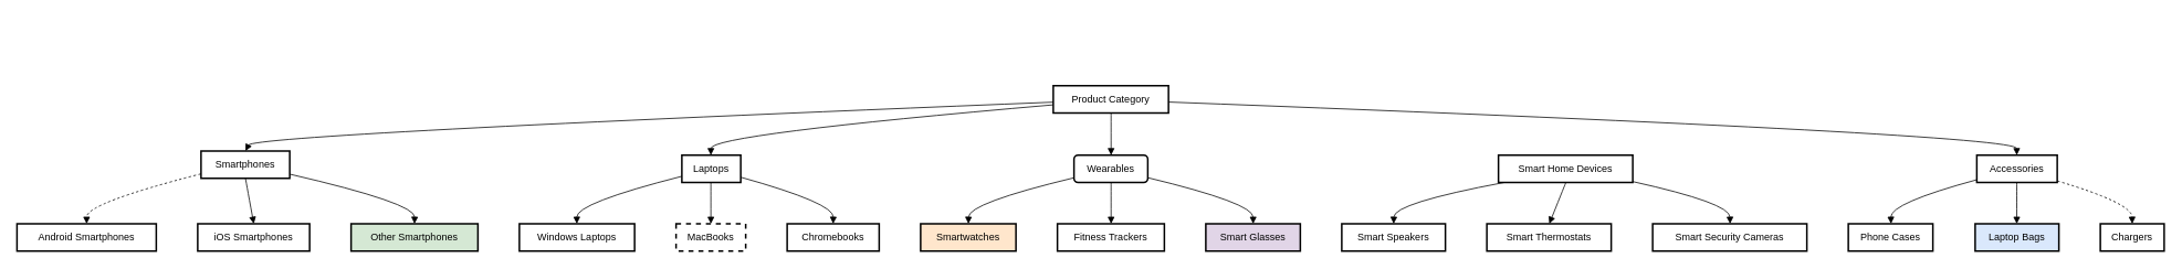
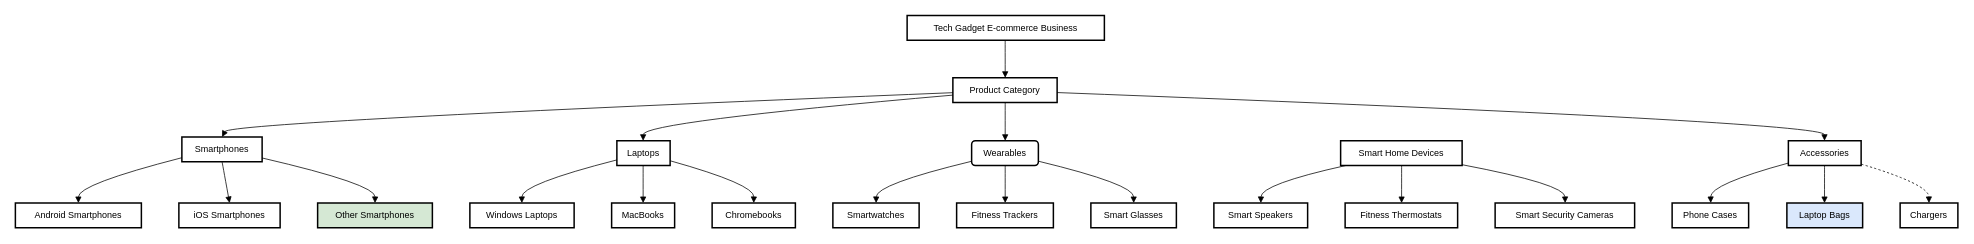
  <mxCell id="0" />
  <mxCell id="1" parent="0" />
+ <mxCell id="2" value="Tech Gadget E-commerce Business" style="whiteSpace=wrap;strokeWidth=2;" vertex="1" parent="1"><mxGeometry x="1209" y="20" width="263" height="33" as="geometry" /></mxCell>
  <mxCell id="3" value="Product Category" style="whiteSpace=wrap;strokeWidth=2;" vertex="1" parent="1"><mxGeometry x="1270" y="103" width="139" height="33" as="geometry" /></mxCell>
  <mxCell id="4" value="Smartphones" style="whiteSpace=wrap;strokeWidth=2;" vertex="1" parent="1"><mxGeometry x="242" y="182" width="107" height="33" as="geometry" /></mxCell>
  <mxCell id="5" value="Laptops" style="whiteSpace=wrap;strokeWidth=2;" vertex="1" parent="1"><mxGeometry x="822" y="187" width="71" height="33" as="geometry" /></mxCell>
  <mxCell id="6" value="Wearables" style="whiteSpace=wrap;strokeWidth=2;rounded=1;" vertex="1" parent="1"><mxGeometry x="1295" y="187" width="89" height="33" as="geometry" /></mxCell>
- <mxCell id="7" value="Smart Home Devices" style="whiteSpace=wrap;strokeWidth=2;" vertex="1" parent="1"><mxGeometry x="1807" y="187" width="162" height="33" as="geometry" /></mxCell>
+ <mxCell id="7" value="Smart Home Devices" style="whiteSpace=wrap;strokeWidth=2;" vertex="1" parent="1"><mxGeometry x="1787" y="187" width="162" height="33" as="geometry" /></mxCell>
  <mxCell id="8" value="Accessories" style="whiteSpace=wrap;strokeWidth=2;" vertex="1" parent="1"><mxGeometry x="2384" y="187" width="97" height="33" as="geometry" /></mxCell>
  <mxCell id="9" value="Android Smartphones" style="whiteSpace=wrap;strokeWidth=2;" vertex="1" parent="1"><mxGeometry x="20" y="270" width="168" height="33" as="geometry" /></mxCell>
  <mxCell id="10" value="iOS Smartphones" style="whiteSpace=wrap;strokeWidth=2;" vertex="1" parent="1"><mxGeometry x="238" y="270" width="135" height="33" as="geometry" /></mxCell>
  <mxCell id="11" value="Other Smartphones" style="whiteSpace=wrap;strokeWidth=2;fillColor=#d5e8d4;" vertex="1" parent="1"><mxGeometry x="423" y="270" width="153" height="33" as="geometry" /></mxCell>
  <mxCell id="12" value="Windows Laptops" style="whiteSpace=wrap;strokeWidth=2;" vertex="1" parent="1"><mxGeometry x="626" y="270" width="139" height="33" as="geometry" /></mxCell>
- <mxCell id="13" value="MacBooks" style="whiteSpace=wrap;strokeWidth=2;dashed=1;" vertex="1" parent="1"><mxGeometry x="815" y="270" width="84" height="33" as="geometry" /></mxCell>
+ <mxCell id="13" value="MacBooks" style="whiteSpace=wrap;strokeWidth=2;" vertex="1" parent="1"><mxGeometry x="815" y="270" width="84" height="33" as="geometry" /></mxCell>
  <mxCell id="14" value="Chromebooks" style="whiteSpace=wrap;strokeWidth=2;" vertex="1" parent="1"><mxGeometry x="949" y="270" width="111" height="33" as="geometry" /></mxCell>
- <mxCell id="15" value="Smartwatches" style="whiteSpace=wrap;strokeWidth=2;fillColor=#ffe6cc;" vertex="1" parent="1"><mxGeometry x="1110" y="270" width="115" height="33" as="geometry" /></mxCell>
+ <mxCell id="15" value="Smartwatches" style="whiteSpace=wrap;strokeWidth=2;" vertex="1" parent="1"><mxGeometry x="1110" y="270" width="115" height="33" as="geometry" /></mxCell>
  <mxCell id="16" value="Fitness Trackers" style="whiteSpace=wrap;strokeWidth=2;" vertex="1" parent="1"><mxGeometry x="1275" y="270" width="129" height="33" as="geometry" /></mxCell>
- <mxCell id="17" value="Smart Glasses" style="whiteSpace=wrap;strokeWidth=2;fillColor=#e1d5e7;" vertex="1" parent="1"><mxGeometry x="1454" y="270" width="114" height="33" as="geometry" /></mxCell>
+ <mxCell id="17" value="Smart Glasses" style="whiteSpace=wrap;strokeWidth=2;" vertex="1" parent="1"><mxGeometry x="1454" y="270" width="114" height="33" as="geometry" /></mxCell>
  <mxCell id="18" value="Smart Speakers" style="whiteSpace=wrap;strokeWidth=2;" vertex="1" parent="1"><mxGeometry x="1618" y="270" width="125" height="33" as="geometry" /></mxCell>
- <mxCell id="19" value="Smart Thermostats" style="whiteSpace=wrap;strokeWidth=2;" vertex="1" parent="1"><mxGeometry x="1793" y="270" width="150" height="33" as="geometry" /></mxCell>
+ <mxCell id="19" value="Fitness Thermostats" style="whiteSpace=wrap;strokeWidth=2;" vertex="1" parent="1"><mxGeometry x="1793" y="270" width="150" height="33" as="geometry" /></mxCell>
  <mxCell id="20" value="Smart Security Cameras" style="whiteSpace=wrap;strokeWidth=2;" vertex="1" parent="1"><mxGeometry x="1993" y="270" width="186" height="33" as="geometry" /></mxCell>
  <mxCell id="21" value="Phone Cases" style="whiteSpace=wrap;strokeWidth=2;" vertex="1" parent="1"><mxGeometry x="2229" y="270" width="102" height="33" as="geometry" /></mxCell>
  <mxCell id="22" value="Laptop Bags" style="whiteSpace=wrap;strokeWidth=2;fillColor=#dae8fc;" vertex="1" parent="1"><mxGeometry x="2382" y="270" width="101" height="33" as="geometry" /></mxCell>
  <mxCell id="23" value="Chargers" style="whiteSpace=wrap;strokeWidth=2;" vertex="1" parent="1"><mxGeometry x="2533" y="270" width="77" height="33" as="geometry" /></mxCell>
+ <mxCell id="24" value="" style="curved=1;startArrow=none;endArrow=block;exitX=0.497;exitY=1.012;entryX=0.502;entryY=0.012;rounded=0;" edge="1" parent="1" source="2" target="3"><mxGeometry relative="1" as="geometry"><Array as="points" /></mxGeometry></mxCell>
  <mxCell id="25" value="" style="curved=1;startArrow=none;endArrow=block;exitX=0.001;exitY=0.603;entryX=0.501;entryY=-0.006;rounded=0;" edge="1" parent="1" source="3" target="4"><mxGeometry relative="1" as="geometry"><Array as="points"><mxPoint x="306" y="162" /></Array></mxGeometry></mxCell>
  <mxCell id="26" value="" style="curved=1;startArrow=none;endArrow=block;exitX=0.001;exitY=0.701;entryX=0.493;entryY=-0.006;rounded=0;" edge="1" parent="1" source="3" target="5"><mxGeometry relative="1" as="geometry"><Array as="points"><mxPoint x="857" y="162" /></Array></mxGeometry></mxCell>
  <mxCell id="27" value="" style="curved=1;startArrow=none;endArrow=block;exitX=0.502;exitY=1.024;entryX=0.503;entryY=-0.006;rounded=0;" edge="1" parent="1" source="3" target="6"><mxGeometry relative="1" as="geometry"><Array as="points" /></mxGeometry></mxCell>
  <mxCell id="28" value="" style="curved=1;startArrow=none;endArrow=block;exitX=1.004;exitY=0.599;entryX=0.497;entryY=-0.006;rounded=0;" edge="1" parent="1" source="3" target="8"><mxGeometry relative="1" as="geometry"><Array as="points"><mxPoint x="2432" y="162" /></Array></mxGeometry></mxCell>
- <mxCell id="29" value="" style="curved=1;startArrow=none;endArrow=block;exitX=0.001;exitY=0.836;entryX=0.5;entryY=0.006;rounded=0;dashed=1;" edge="1" parent="1" source="4" target="9"><mxGeometry relative="1" as="geometry"><Array as="points"><mxPoint x="104" y="245" /></Array></mxGeometry></mxCell>
+ <mxCell id="29" value="" style="curved=1;startArrow=none;endArrow=block;exitX=0.001;exitY=0.836;entryX=0.5;entryY=0.006;rounded=0;" edge="1" parent="1" source="4" target="9"><mxGeometry relative="1" as="geometry"><Array as="points"><mxPoint x="104" y="245" /></Array></mxGeometry></mxCell>
  <mxCell id="30" value="" style="curved=1;startArrow=none;endArrow=block;exitX=0.501;exitY=1.006;entryX=0.501;entryY=0.006;rounded=0;" edge="1" parent="1" source="4" target="10"><mxGeometry relative="1" as="geometry"><Array as="points" /></mxGeometry></mxCell>
  <mxCell id="31" value="" style="curved=1;startArrow=none;endArrow=block;exitX=1.002;exitY=0.849;entryX=0.5;entryY=0.006;rounded=0;" edge="1" parent="1" source="4" target="11"><mxGeometry relative="1" as="geometry"><Array as="points"><mxPoint x="500" y="245" /></Array></mxGeometry></mxCell>
  <mxCell id="32" value="" style="curved=1;startArrow=none;endArrow=block;exitX=-0.005;exitY=0.777;entryX=0.499;entryY=0.006;rounded=0;" edge="1" parent="1" source="5" target="12"><mxGeometry relative="1" as="geometry"><Array as="points"><mxPoint x="695" y="245" /></Array></mxGeometry></mxCell>
  <mxCell id="33" value="" style="curved=1;startArrow=none;endArrow=block;exitX=0.493;exitY=1.006;entryX=0.5;entryY=0.006;rounded=0;" edge="1" parent="1" source="5" target="13"><mxGeometry relative="1" as="geometry"><Array as="points" /></mxGeometry></mxCell>
  <mxCell id="34" value="" style="curved=1;startArrow=none;endArrow=block;exitX=0.991;exitY=0.803;entryX=0.5;entryY=0.006;rounded=0;" edge="1" parent="1" source="5" target="14"><mxGeometry relative="1" as="geometry"><Array as="points"><mxPoint x="1005" y="245" /></Array></mxGeometry></mxCell>
  <mxCell id="35" value="" style="curved=1;startArrow=none;endArrow=block;exitX=0.002;exitY=0.828;entryX=0.501;entryY=0.006;rounded=0;" edge="1" parent="1" source="6" target="15"><mxGeometry relative="1" as="geometry"><Array as="points"><mxPoint x="1168" y="245" /></Array></mxGeometry></mxCell>
  <mxCell id="36" value="" style="curved=1;startArrow=none;endArrow=block;exitX=0.503;exitY=1.006;entryX=0.502;entryY=0.006;rounded=0;" edge="1" parent="1" source="6" target="16"><mxGeometry relative="1" as="geometry"><Array as="points" /></mxGeometry></mxCell>
  <mxCell id="37" value="" style="curved=1;startArrow=none;endArrow=block;exitX=1.005;exitY=0.829;entryX=0.501;entryY=0.006;rounded=0;" edge="1" parent="1" source="6" target="17"><mxGeometry relative="1" as="geometry"><Array as="points"><mxPoint x="1511" y="245" /></Array></mxGeometry></mxCell>
  <mxCell id="38" value="" style="curved=1;startArrow=none;endArrow=block;exitX=0.038;exitY=1.006;entryX=0.501;entryY=0.006;rounded=0;" edge="1" parent="1" source="7" target="18"><mxGeometry relative="1" as="geometry"><Array as="points"><mxPoint x="1681" y="245" /></Array></mxGeometry></mxCell>
  <mxCell id="39" value="" style="curved=1;startArrow=none;endArrow=block;exitX=0.502;exitY=1.006;entryX=0.502;entryY=0.006;rounded=0;" edge="1" parent="1" source="7" target="19"><mxGeometry relative="1" as="geometry"><Array as="points" /></mxGeometry></mxCell>
  <mxCell id="40" value="" style="curved=1;startArrow=none;endArrow=block;exitX=1.001;exitY=0.969;entryX=0.502;entryY=0.006;rounded=0;" edge="1" parent="1" source="7" target="20"><mxGeometry relative="1" as="geometry"><Array as="points"><mxPoint x="2086" y="245" /></Array></mxGeometry></mxCell>
  <mxCell id="41" value="" style="curved=1;startArrow=none;endArrow=block;exitX=-0.005;exitY=0.905;entryX=0.505;entryY=0.006;rounded=0;" edge="1" parent="1" source="8" target="21"><mxGeometry relative="1" as="geometry"><Array as="points"><mxPoint x="2280" y="245" /></Array></mxGeometry></mxCell>
  <mxCell id="42" value="" style="curved=1;startArrow=none;endArrow=block;exitX=0.497;exitY=1.006;entryX=0.497;entryY=0.006;rounded=0;" edge="1" parent="1" source="8" target="22"><mxGeometry relative="1" as="geometry"><Array as="points" /></mxGeometry></mxCell>
  <mxCell id="43" value="" style="curved=1;startArrow=none;endArrow=block;exitX=0.999;exitY=0.942;entryX=0.5;entryY=0.006;rounded=0;dashed=1;" edge="1" parent="1" source="8" target="23"><mxGeometry relative="1" as="geometry"><Array as="points"><mxPoint x="2571" y="245" /></Array></mxGeometry></mxCell>
